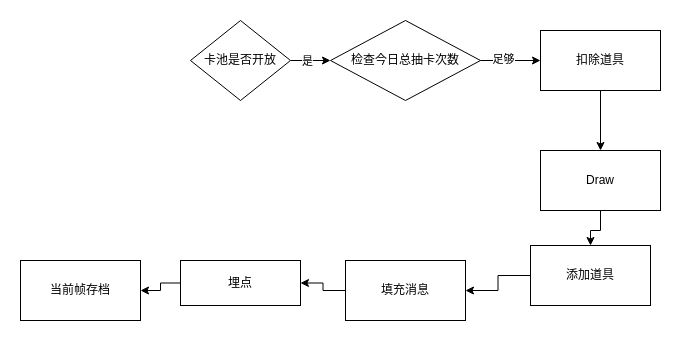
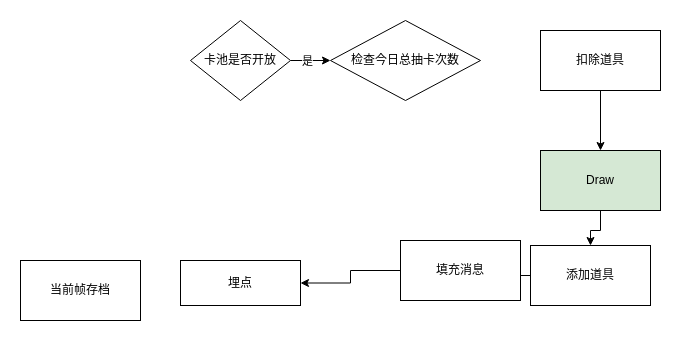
  <mxCell id="0" />
  <mxCell id="1" parent="0" />
  <mxCell id="2" value="" style="edgeStyle=orthogonalEdgeStyle;rounded=0;orthogonalLoop=1;jettySize=auto;html=1;" edge="1" parent="1" source="4" target="7"><mxGeometry relative="1" as="geometry" /></mxCell>
  <mxCell id="3" value="是" style="edgeLabel;html=1;align=center;verticalAlign=middle;resizable=0;points=[];" vertex="1" connectable="0" parent="2"><mxGeometry x="-0.2" relative="1" as="geometry"><mxPoint as="offset" /></mxGeometry></mxCell>
  <mxCell id="4" value="卡池是否开放" style="rhombus;whiteSpace=wrap;html=1;" vertex="1" parent="1"><mxGeometry x="190" y="20" width="100" height="80" as="geometry" /></mxCell>
- <mxCell id="5" value="" style="edgeStyle=orthogonalEdgeStyle;rounded=0;orthogonalLoop=1;jettySize=auto;html=1;" edge="1" parent="1" source="7" target="9"><mxGeometry relative="1" as="geometry" /></mxCell>
- <mxCell id="6" value="足够" style="edgeLabel;html=1;align=center;verticalAlign=middle;resizable=0;points=[];" vertex="1" connectable="0" parent="5"><mxGeometry x="-0.267" y="2" relative="1" as="geometry"><mxPoint as="offset" /></mxGeometry></mxCell>
  <mxCell id="7" value="检查今日总抽卡次数" style="rhombus;whiteSpace=wrap;html=1;" vertex="1" parent="1"><mxGeometry x="330" y="20" width="150" height="80" as="geometry" /></mxCell>
  <mxCell id="8" value="" style="edgeStyle=orthogonalEdgeStyle;rounded=0;orthogonalLoop=1;jettySize=auto;html=1;" edge="1" parent="1" source="9" target="11"><mxGeometry relative="1" as="geometry" /></mxCell>
  <mxCell id="9" value="扣除道具" style="whiteSpace=wrap;html=1;" vertex="1" parent="1"><mxGeometry x="540" y="30" width="120" height="60" as="geometry" /></mxCell>
  <mxCell id="10" value="" style="edgeStyle=orthogonalEdgeStyle;rounded=0;orthogonalLoop=1;jettySize=auto;html=1;" edge="1" parent="1" source="11" target="13"><mxGeometry relative="1" as="geometry" /></mxCell>
- <mxCell id="11" value="Draw" style="whiteSpace=wrap;html=1;" vertex="1" parent="1"><mxGeometry x="540" y="150" width="120" height="60" as="geometry" /></mxCell>
+ <mxCell id="11" value="Draw" style="whiteSpace=wrap;html=1;fillColor=#d5e8d4;" vertex="1" parent="1"><mxGeometry x="540" y="150" width="120" height="60" as="geometry" /></mxCell>
  <mxCell id="12" value="" style="edgeStyle=orthogonalEdgeStyle;rounded=0;orthogonalLoop=1;jettySize=auto;html=1;" edge="1" parent="1" source="13" target="15"><mxGeometry relative="1" as="geometry" /></mxCell>
  <mxCell id="13" value="添加道具" style="whiteSpace=wrap;html=1;" vertex="1" parent="1"><mxGeometry x="530" y="245" width="120" height="60" as="geometry" /></mxCell>
  <mxCell id="14" value="" style="edgeStyle=orthogonalEdgeStyle;rounded=0;orthogonalLoop=1;jettySize=auto;html=1;" edge="1" parent="1" source="15" target="17"><mxGeometry relative="1" as="geometry" /></mxCell>
- <mxCell id="15" value="填充消息" style="whiteSpace=wrap;html=1;" vertex="1" parent="1"><mxGeometry x="345" y="260" width="120" height="60" as="geometry" /></mxCell>
- <mxCell id="16" value="" style="edgeStyle=orthogonalEdgeStyle;rounded=0;orthogonalLoop=1;jettySize=auto;html=1;" edge="1" parent="1" source="17" target="18"><mxGeometry relative="1" as="geometry" /></mxCell>
+ <mxCell id="15" value="填充消息" style="whiteSpace=wrap;html=1;" vertex="1" parent="1"><mxGeometry x="400" y="240" width="120" height="60" as="geometry" /></mxCell>
  <mxCell id="17" value="埋点" style="whiteSpace=wrap;html=1;" vertex="1" parent="1"><mxGeometry x="180" y="260" width="120" height="45" as="geometry" /></mxCell>
  <mxCell id="18" value="当前帧存档" style="whiteSpace=wrap;html=1;" vertex="1" parent="1"><mxGeometry x="20" y="260" width="120" height="60" as="geometry" /></mxCell>
